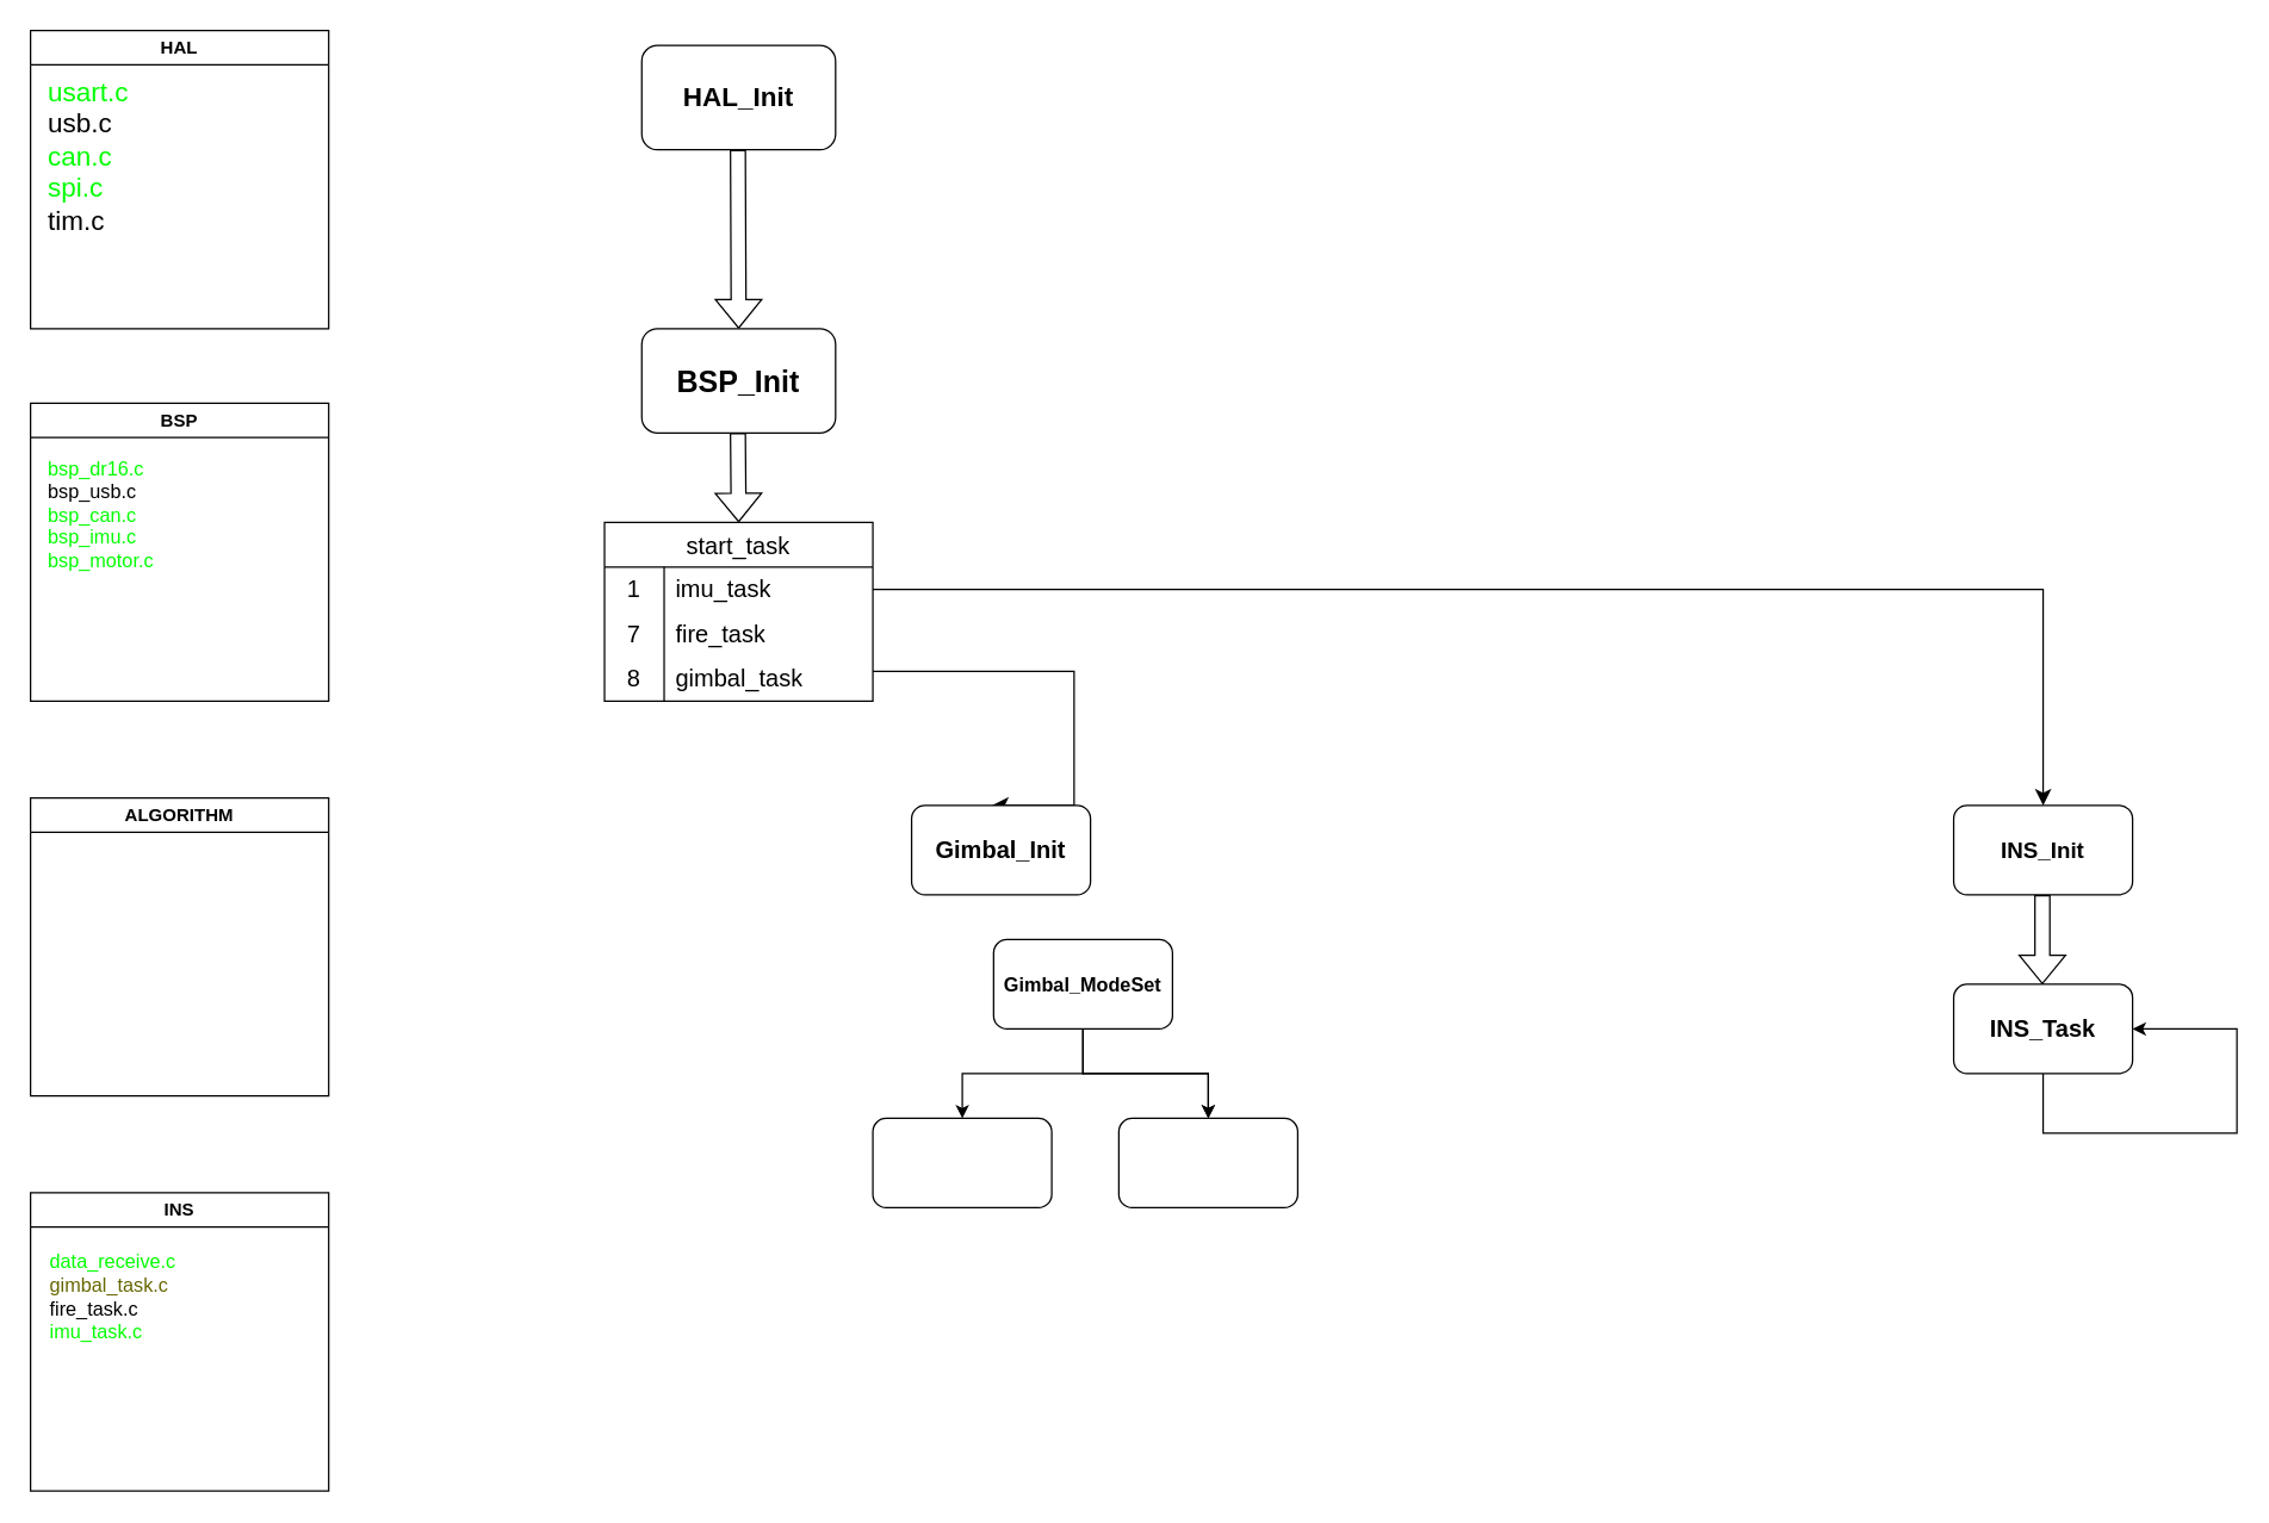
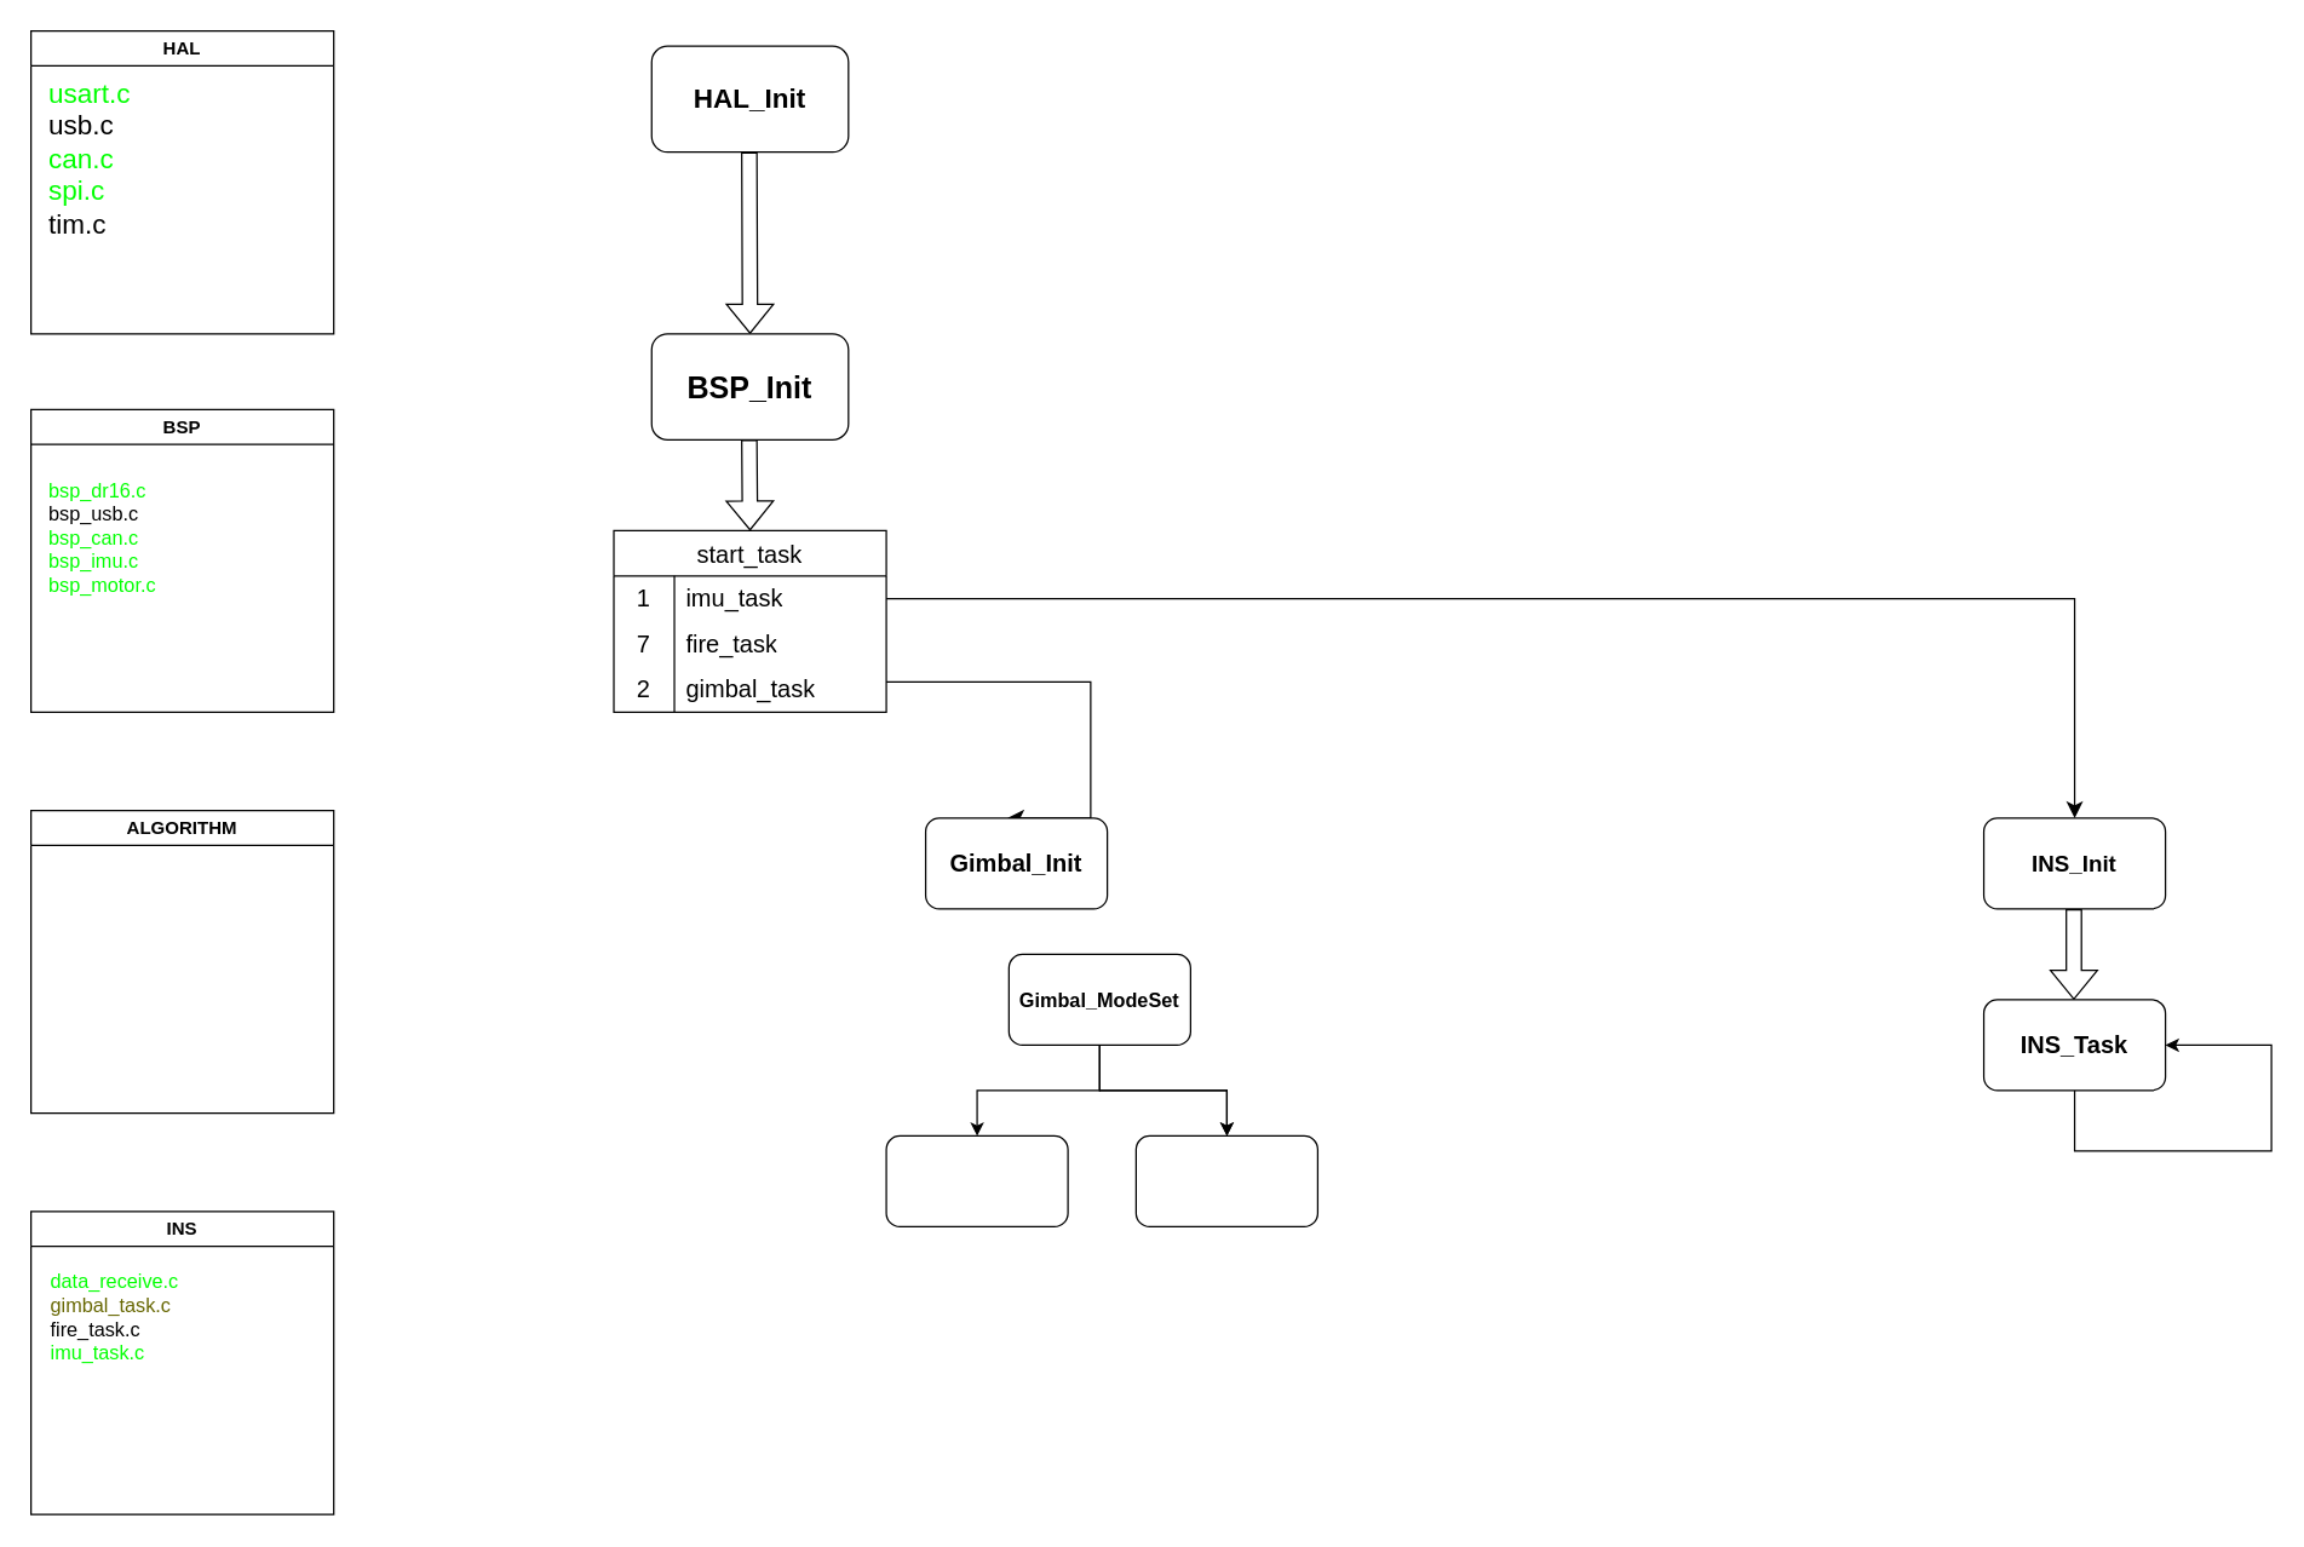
  <mxCell id="0" />
  <mxCell id="1" parent="0" />
  <mxCell id="2" value="HAL" style="swimlane;whiteSpace=wrap;html=1;" parent="1" vertex="1"><mxGeometry x="20" y="20" width="200" height="200" as="geometry"><mxRectangle x="730" y="440" width="70" height="30" as="alternateBounds" /></mxGeometry></mxCell>
  <mxCell id="3" value="&lt;font style=&quot;font-size: 18px;&quot;&gt;&lt;font color=&quot;#00ff00&quot;&gt;usart.c&lt;br&gt;&lt;/font&gt;usb.c&lt;br&gt;&lt;font color=&quot;#00ff00&quot;&gt;can.c&lt;br&gt;spi.c&lt;/font&gt;&lt;br&gt;tim.c&lt;/font&gt;" style="text;html=1;align=left;verticalAlign=middle;resizable=0;points=[];autosize=1;strokeColor=none;fillColor=none;" parent="2" vertex="1"><mxGeometry x="10" y="25" width="80" height="120" as="geometry" /></mxCell>
  <mxCell id="4" value="BSP" style="swimlane;whiteSpace=wrap;html=1;" parent="1" vertex="1"><mxGeometry x="20" y="270" width="200" height="200" as="geometry" /></mxCell>
- <mxCell id="5" value="&lt;font color=&quot;#00ff00&quot;&gt;bsp_dr16.c&lt;/font&gt;&lt;br style=&quot;font-size: 13px;&quot;&gt;bsp_usb.c&lt;br style=&quot;font-size: 13px;&quot;&gt;&lt;font color=&quot;#00ff00&quot;&gt;bsp_can.c&lt;/font&gt;&lt;br style=&quot;font-size: 13px;&quot;&gt;&lt;font color=&quot;#00ff00&quot;&gt;bsp_imu.c&lt;/font&gt;&lt;br&gt;&lt;font color=&quot;#00ff00&quot;&gt;bsp_motor.c&lt;/font&gt;" style="text;html=1;align=left;verticalAlign=middle;resizable=0;points=[];autosize=1;strokeColor=none;fillColor=none;fontStyle=0;fontSize=13;" parent="4" vertex="1"><mxGeometry x="10" y="30" width="90" height="90" as="geometry" /></mxCell>
+ <mxCell id="5" value="&lt;font color=&quot;#00ff00&quot;&gt;bsp_dr16.c&lt;/font&gt;&lt;br style=&quot;font-size: 13px;&quot;&gt;bsp_usb.c&lt;br style=&quot;font-size: 13px;&quot;&gt;&lt;font color=&quot;#00ff00&quot;&gt;bsp_can.c&lt;/font&gt;&lt;br style=&quot;font-size: 13px;&quot;&gt;&lt;font color=&quot;#00ff00&quot;&gt;bsp_imu.c&lt;/font&gt;&lt;br&gt;&lt;font color=&quot;#00ff00&quot;&gt;bsp_motor.c&lt;/font&gt;" style="text;html=1;align=left;verticalAlign=middle;resizable=0;points=[];autosize=1;strokeColor=none;fillColor=none;fontStyle=0;fontSize=13;" parent="4" vertex="1"><mxGeometry x="10" y="40" width="90" height="90" as="geometry" /></mxCell>
  <mxCell id="6" value="INS" style="swimlane;whiteSpace=wrap;html=1;" parent="1" vertex="1"><mxGeometry x="20" y="800" width="200" height="200" as="geometry" /></mxCell>
  <mxCell id="7" value="&lt;div style=&quot;text-align: left; font-size: 13px;&quot;&gt;&lt;span style=&quot;background-color: initial; font-size: 13px;&quot;&gt;&lt;font color=&quot;#00ff00&quot;&gt;data_receive.c&lt;/font&gt;&lt;/span&gt;&lt;/div&gt;&lt;div style=&quot;text-align: left; font-size: 13px;&quot;&gt;&lt;span style=&quot;background-color: initial; font-size: 13px;&quot;&gt;&lt;font color=&quot;#666600&quot;&gt;gimbal_task.c&lt;/font&gt;&lt;/span&gt;&lt;/div&gt;&lt;div style=&quot;text-align: left; font-size: 13px;&quot;&gt;&lt;span style=&quot;background-color: initial; font-size: 13px;&quot;&gt;fire_task.c&lt;/span&gt;&lt;/div&gt;&lt;div style=&quot;text-align: left; font-size: 13px;&quot;&gt;&lt;span style=&quot;background-color: initial; font-size: 13px;&quot;&gt;&lt;font color=&quot;#00ff00&quot;&gt;imu_task.c&lt;/font&gt;&lt;/span&gt;&lt;/div&gt;" style="text;html=1;align=center;verticalAlign=middle;resizable=0;points=[];autosize=1;strokeColor=none;fillColor=none;fontSize=13;" parent="6" vertex="1"><mxGeometry y="30" width="110" height="80" as="geometry" /></mxCell>
  <mxCell id="8" value="ALGORITHM" style="swimlane;whiteSpace=wrap;html=1;fontSize=12;" parent="1" vertex="1"><mxGeometry x="20" y="535" width="200" height="200" as="geometry" /></mxCell>
  <mxCell id="9" value="&lt;b&gt;&lt;font style=&quot;font-size: 18px;&quot;&gt;HAL_Init&lt;/font&gt;&lt;/b&gt;" style="rounded=1;whiteSpace=wrap;html=1;" parent="1" vertex="1"><mxGeometry x="430" y="30" width="130" height="70" as="geometry" /></mxCell>
  <mxCell id="10" value="" style="shape=flexArrow;endArrow=classic;html=1;rounded=0;" parent="1" edge="1"><mxGeometry width="50" height="50" relative="1" as="geometry"><mxPoint x="494.5" y="100" as="sourcePoint" /><mxPoint x="495" y="220" as="targetPoint" /></mxGeometry></mxCell>
  <mxCell id="11" value="&lt;b&gt;&lt;font style=&quot;font-size: 20px;&quot;&gt;BSP_Init&lt;/font&gt;&lt;/b&gt;" style="rounded=1;whiteSpace=wrap;html=1;" parent="1" vertex="1"><mxGeometry x="430" y="220" width="130" height="70" as="geometry" /></mxCell>
  <mxCell id="12" value="" style="shape=flexArrow;endArrow=classic;html=1;rounded=0;" edge="1" parent="1"><mxGeometry width="50" height="50" relative="1" as="geometry"><mxPoint x="494.5" y="290" as="sourcePoint" /><mxPoint x="495" y="350" as="targetPoint" /></mxGeometry></mxCell>
  <mxCell id="13" value="start_task" style="shape=table;startSize=30;container=1;collapsible=0;childLayout=tableLayout;fixedRows=1;rowLines=0;fontStyle=0;strokeColor=default;fontSize=16;" vertex="1" parent="1"><mxGeometry x="405" y="350" width="180" height="120" as="geometry" /></mxCell>
  <mxCell id="14" value="" style="shape=tableRow;horizontal=0;startSize=0;swimlaneHead=0;swimlaneBody=0;top=0;left=0;bottom=0;right=0;collapsible=0;dropTarget=0;fillColor=none;points=[[0,0.5],[1,0.5]];portConstraint=eastwest;strokeColor=inherit;fontSize=16;" vertex="1" parent="13"><mxGeometry y="30" width="180" height="30" as="geometry" /></mxCell>
  <mxCell id="15" value="1" style="shape=partialRectangle;html=1;whiteSpace=wrap;connectable=0;fillColor=none;top=0;left=0;bottom=0;right=0;overflow=hidden;pointerEvents=1;strokeColor=inherit;fontSize=16;" vertex="1" parent="14"><mxGeometry width="40" height="30" as="geometry"><mxRectangle width="40" height="30" as="alternateBounds" /></mxGeometry></mxCell>
  <mxCell id="16" value="imu_task" style="shape=partialRectangle;html=1;whiteSpace=wrap;connectable=0;fillColor=none;top=0;left=0;bottom=0;right=0;align=left;spacingLeft=6;overflow=hidden;strokeColor=inherit;fontSize=16;" vertex="1" parent="14"><mxGeometry x="40" width="140" height="30" as="geometry"><mxRectangle width="140" height="30" as="alternateBounds" /></mxGeometry></mxCell>
  <mxCell id="17" value="" style="shape=tableRow;horizontal=0;startSize=0;swimlaneHead=0;swimlaneBody=0;top=0;left=0;bottom=0;right=0;collapsible=0;dropTarget=0;fillColor=none;points=[[0,0.5],[1,0.5]];portConstraint=eastwest;strokeColor=inherit;fontSize=16;" vertex="1" parent="13"><mxGeometry y="60" width="180" height="30" as="geometry" /></mxCell>
  <mxCell id="18" value="7" style="shape=partialRectangle;html=1;whiteSpace=wrap;connectable=0;fillColor=none;top=0;left=0;bottom=0;right=0;overflow=hidden;strokeColor=inherit;fontSize=16;" vertex="1" parent="17"><mxGeometry width="40" height="30" as="geometry"><mxRectangle width="40" height="30" as="alternateBounds" /></mxGeometry></mxCell>
  <mxCell id="19" value="fire_task" style="shape=partialRectangle;html=1;whiteSpace=wrap;connectable=0;fillColor=none;top=0;left=0;bottom=0;right=0;align=left;spacingLeft=6;overflow=hidden;strokeColor=inherit;fontSize=16;" vertex="1" parent="17"><mxGeometry x="40" width="140" height="30" as="geometry"><mxRectangle width="140" height="30" as="alternateBounds" /></mxGeometry></mxCell>
  <mxCell id="20" value="" style="shape=tableRow;horizontal=0;startSize=0;swimlaneHead=0;swimlaneBody=0;top=0;left=0;bottom=0;right=0;collapsible=0;dropTarget=0;fillColor=none;points=[[0,0.5],[1,0.5]];portConstraint=eastwest;strokeColor=inherit;fontSize=16;" vertex="1" parent="13"><mxGeometry y="90" width="180" height="30" as="geometry" /></mxCell>
- <mxCell id="21" value="8" style="shape=partialRectangle;html=1;whiteSpace=wrap;connectable=0;fillColor=none;top=0;left=0;bottom=0;right=0;overflow=hidden;strokeColor=inherit;fontSize=16;" vertex="1" parent="20"><mxGeometry width="40" height="30" as="geometry"><mxRectangle width="40" height="30" as="alternateBounds" /></mxGeometry></mxCell>
+ <mxCell id="21" value="2" style="shape=partialRectangle;html=1;whiteSpace=wrap;connectable=0;fillColor=none;top=0;left=0;bottom=0;right=0;overflow=hidden;strokeColor=inherit;fontSize=16;" vertex="1" parent="20"><mxGeometry width="40" height="30" as="geometry"><mxRectangle width="40" height="30" as="alternateBounds" /></mxGeometry></mxCell>
  <mxCell id="22" value="gimbal_task" style="shape=partialRectangle;html=1;whiteSpace=wrap;connectable=0;fillColor=none;top=0;left=0;bottom=0;right=0;align=left;spacingLeft=6;overflow=hidden;strokeColor=inherit;fontSize=16;" vertex="1" parent="20"><mxGeometry x="40" width="140" height="30" as="geometry"><mxRectangle width="140" height="30" as="alternateBounds" /></mxGeometry></mxCell>
  <mxCell id="23" value="" style="edgeStyle=elbowEdgeStyle;elbow=vertical;endArrow=classic;html=1;curved=0;rounded=0;endSize=8;startSize=8;exitX=1;exitY=0.5;exitDx=0;exitDy=0;" edge="1" parent="1" source="14"><mxGeometry width="50" height="50" relative="1" as="geometry"><mxPoint x="526" y="395" as="sourcePoint" /><mxPoint x="1370" y="540" as="targetPoint" /><Array as="points"><mxPoint x="616" y="395" /></Array></mxGeometry></mxCell>
  <mxCell id="24" value="&lt;b&gt;&lt;font style=&quot;font-size: 15px;&quot;&gt;INS_Init&lt;/font&gt;&lt;/b&gt;" style="rounded=1;whiteSpace=wrap;html=1;" vertex="1" parent="1"><mxGeometry x="1310" y="540" width="120" height="60" as="geometry" /></mxCell>
  <mxCell id="25" value="" style="shape=flexArrow;endArrow=classic;html=1;rounded=0;" edge="1" parent="1"><mxGeometry width="50" height="50" relative="1" as="geometry"><mxPoint x="1369.5" y="600" as="sourcePoint" /><mxPoint x="1369.5" y="660" as="targetPoint" /></mxGeometry></mxCell>
  <mxCell id="26" value="&lt;b&gt;&lt;font style=&quot;font-size: 16px;&quot;&gt;INS_Task&lt;/font&gt;&lt;/b&gt;" style="rounded=1;whiteSpace=wrap;html=1;" vertex="1" parent="1"><mxGeometry x="1310" y="660" width="120" height="60" as="geometry" /></mxCell>
  <mxCell id="27" value="" style="endArrow=classic;html=1;rounded=0;exitX=0.5;exitY=1;exitDx=0;exitDy=0;entryX=1;entryY=0.5;entryDx=0;entryDy=0;" edge="1" parent="1" source="26" target="26"><mxGeometry width="50" height="50" relative="1" as="geometry"><mxPoint x="1390" y="770" as="sourcePoint" /><mxPoint x="1470" y="700" as="targetPoint" /><Array as="points"><mxPoint x="1370" y="760" /><mxPoint x="1430" y="760" /><mxPoint x="1500" y="760" /><mxPoint x="1500" y="690" /></Array></mxGeometry></mxCell>
  <mxCell id="28" value="" style="edgeStyle=segmentEdgeStyle;endArrow=classic;html=1;curved=0;rounded=0;endSize=8;startSize=8;entryX=0.45;entryY=0;entryDx=0;entryDy=0;entryPerimeter=0;" edge="1" parent="1" source="20" target="29"><mxGeometry width="50" height="50" relative="1" as="geometry"><mxPoint x="1050" y="510" as="sourcePoint" /><mxPoint x="720" y="560" as="targetPoint" /><Array as="points"><mxPoint x="720" y="450" /></Array></mxGeometry></mxCell>
  <mxCell id="29" value="&lt;b&gt;&lt;font style=&quot;font-size: 16px;&quot;&gt;Gimbal_Init&lt;/font&gt;&lt;/b&gt;" style="rounded=1;whiteSpace=wrap;html=1;" vertex="1" parent="1"><mxGeometry x="611" y="540" width="120" height="60" as="geometry" /></mxCell>
  <mxCell id="30" value="" style="edgeStyle=orthogonalEdgeStyle;rounded=0;orthogonalLoop=1;jettySize=auto;html=1;" edge="1" parent="1" source="33" target="34"><mxGeometry relative="1" as="geometry" /></mxCell>
  <mxCell id="31" value="" style="edgeStyle=orthogonalEdgeStyle;rounded=0;orthogonalLoop=1;jettySize=auto;html=1;" edge="1" parent="1" source="33" target="35"><mxGeometry relative="1" as="geometry" /></mxCell>
  <mxCell id="32" value="" style="edgeStyle=orthogonalEdgeStyle;rounded=0;orthogonalLoop=1;jettySize=auto;html=1;" edge="1" parent="1" source="33" target="35"><mxGeometry relative="1" as="geometry" /></mxCell>
  <mxCell id="33" value="&lt;b style=&quot;&quot;&gt;&lt;font style=&quot;font-size: 13px;&quot;&gt;Gimbal_ModeSet&lt;/font&gt;&lt;br&gt;&lt;/b&gt;" style="rounded=1;whiteSpace=wrap;html=1;" vertex="1" parent="1"><mxGeometry x="666" y="630" width="120" height="60" as="geometry" /></mxCell>
  <mxCell id="34" value="" style="whiteSpace=wrap;html=1;rounded=1;" vertex="1" parent="1"><mxGeometry x="585" y="750" width="120" height="60" as="geometry" /></mxCell>
  <mxCell id="35" value="" style="whiteSpace=wrap;html=1;rounded=1;" vertex="1" parent="1"><mxGeometry x="750" y="750" width="120" height="60" as="geometry" /></mxCell>
